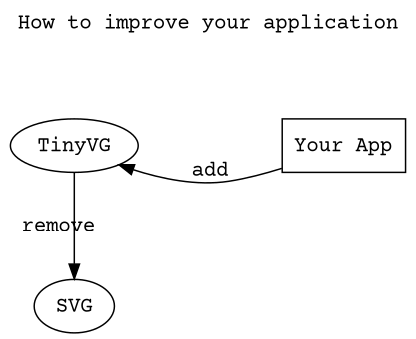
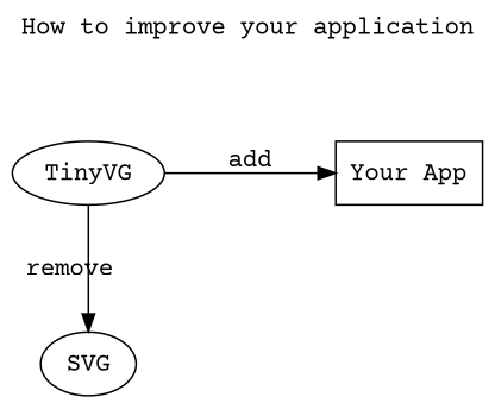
  digraph {
    fontname="Courier Prime"
    label="How to improve your application\n "
    labelloc=t
    nodesep=0.5
    rankdir=LR
    ranksep=1.0
    node [fontname="Courier Prime"]
    edge [fontname="Courier Prime"]
    n1 [label=SVG]
    n2 [label=TinyVG]
    n3 [label="Your App" shape=box]
    subgraph sub_1 {
      rank=same
      n1
      n2
    }
    n2 -> n1 [label=remove]
-   n3 -> n2 [label=add]
+   n2 -> n3 [label=add]
  }
